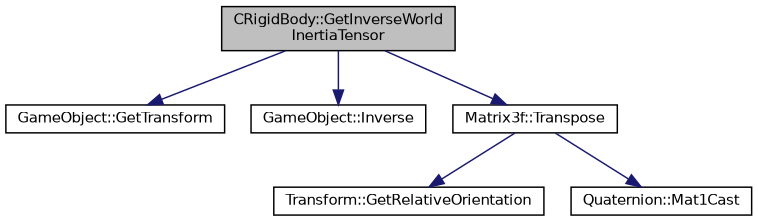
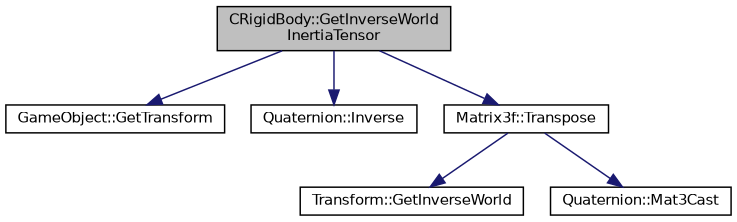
  digraph {
    rankdir=TB
    node [color=black fillcolor=white fontname=Helvetica fontsize=10 shape=record style=filled]
    edge [color=midnightblue fontname=Helvetica fontsize=10 labelfontname=Helvetica labelfontsize=10 style=solid]
    n1 [fillcolor=grey75 fontcolor=black height=0.2 label="CRigidBody::GetInverseWorld\lInertiaTensor" width=0.4]
    n2 [height=0.2 label="GameObject::GetTransform" width=0.4]
-   n3 [height=0.2 label="GameObject::Inverse" width=0.4]
+   n3 [height=0.2 label="Quaternion::Inverse" width=0.4]
    n4 [height=0.2 label="Matrix3f::Transpose" width=0.4]
-   n5 [height=0.2 label="Transform::GetRelativeOrientation" width=0.4]
-   n6 [height=0.2 label="Quaternion::Mat1Cast" width=0.4]
+   n5 [height=0.2 label="Transform::GetInverseWorld" width=0.4]
+   n6 [height=0.2 label="Quaternion::Mat3Cast" width=0.4]
    n1 -> n2
    n1 -> n3
    n1 -> n4
    n4 -> n5
    n4 -> n6
  }
